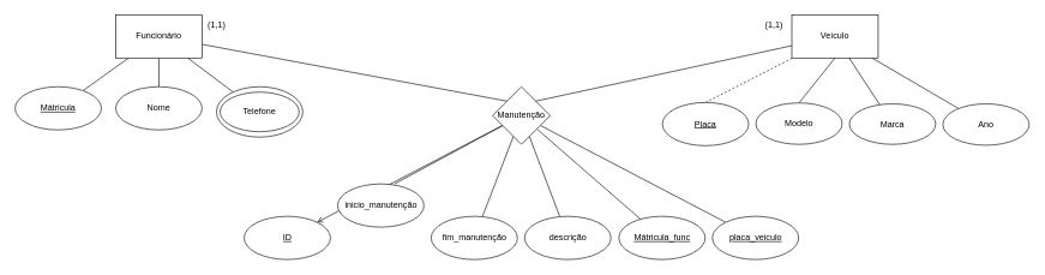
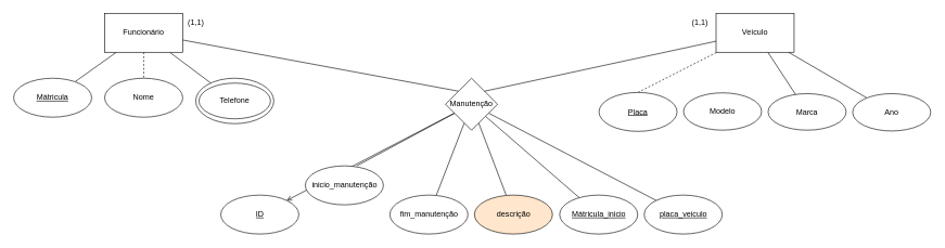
  <mxCell id="0" />
  <mxCell id="1" parent="0" />
- <mxCell id="2" style="rounded=0;orthogonalLoop=1;jettySize=auto;html=1;entryX=0.5;entryY=0;entryDx=0;entryDy=0;elbow=vertical;endArrow=none;endFill=0;" parent="1" source="6" target="9" edge="1"><mxGeometry relative="1" as="geometry" /></mxCell>
+ <mxCell id="2" style="rounded=0;orthogonalLoop=1;jettySize=auto;html=1;entryX=0.5;entryY=0;entryDx=0;entryDy=0;elbow=vertical;endArrow=none;endFill=0;dashed=1;" parent="1" source="6" target="9" edge="1"><mxGeometry relative="1" as="geometry" /></mxCell>
  <mxCell id="3" style="rounded=0;orthogonalLoop=1;jettySize=auto;html=1;elbow=vertical;endArrow=none;endFill=0;" parent="1" source="6" target="7" edge="1"><mxGeometry relative="1" as="geometry" /></mxCell>
  <mxCell id="4" style="rounded=0;orthogonalLoop=1;jettySize=auto;html=1;elbow=vertical;endArrow=none;endFill=0;" edge="1" parent="1" source="6" target="8"><mxGeometry relative="1" as="geometry" /></mxCell>
  <mxCell id="5" style="rounded=0;orthogonalLoop=1;jettySize=auto;html=1;entryX=0;entryY=0;entryDx=0;entryDy=0;endArrow=none;endFill=0;" edge="1" parent="1" source="6" target="17"><mxGeometry relative="1" as="geometry" /></mxCell>
  <mxCell id="6" value="Funcionário" style="rounded=0;whiteSpace=wrap;html=1;" parent="1" vertex="1"><mxGeometry x="160" y="20" width="120" height="60" as="geometry" /></mxCell>
  <mxCell id="7" value="" style="ellipse;whiteSpace=wrap;html=1;" parent="1" vertex="1"><mxGeometry x="300" y="120" width="120" height="70" as="geometry" /></mxCell>
  <mxCell id="8" value="&lt;u&gt;Mátricula&lt;/u&gt;" style="ellipse;whiteSpace=wrap;html=1;" parent="1" vertex="1"><mxGeometry x="20" y="120" width="120" height="60" as="geometry" /></mxCell>
  <mxCell id="9" value="Nome" style="ellipse;whiteSpace=wrap;html=1;" parent="1" vertex="1"><mxGeometry x="160" y="120" width="120" height="60" as="geometry" /></mxCell>
  <mxCell id="10" value="Telefone" style="ellipse;whiteSpace=wrap;html=1;" vertex="1" parent="1"><mxGeometry x="305" y="127.5" width="110" height="55" as="geometry" /></mxCell>
  <mxCell id="11" style="rounded=0;orthogonalLoop=1;jettySize=auto;html=1;elbow=vertical;endArrow=none;endFill=0;" edge="1" parent="1" source="17" target="29"><mxGeometry relative="1" as="geometry" /></mxCell>
  <mxCell id="12" style="rounded=0;orthogonalLoop=1;jettySize=auto;html=1;elbow=vertical;endArrow=none;endFill=0;" edge="1" parent="1" source="17" target="28"><mxGeometry relative="1" as="geometry" /></mxCell>
  <mxCell id="13" style="rounded=0;orthogonalLoop=1;jettySize=auto;html=1;entryX=0.658;entryY=0;entryDx=0;entryDy=0;entryPerimeter=0;endArrow=none;endFill=0;" edge="1" parent="1" source="17" target="34"><mxGeometry relative="1" as="geometry" /></mxCell>
  <mxCell id="14" style="rounded=0;orthogonalLoop=1;jettySize=auto;html=1;endArrow=open;endFill=0;" edge="1" parent="1" source="17" target="33"><mxGeometry relative="1" as="geometry" /></mxCell>
  <mxCell id="15" style="rounded=0;orthogonalLoop=1;jettySize=auto;html=1;endArrow=none;endFill=0;" edge="1" parent="1" source="17" target="32"><mxGeometry relative="1" as="geometry" /></mxCell>
  <mxCell id="16" style="rounded=0;orthogonalLoop=1;jettySize=auto;html=1;endArrow=none;endFill=0;" edge="1" parent="1" source="17" target="35"><mxGeometry relative="1" as="geometry" /></mxCell>
  <mxCell id="17" value="Manutenção" style="rhombus;whiteSpace=wrap;html=1;" vertex="1" parent="1"><mxGeometry x="684" y="120" width="80" height="80" as="geometry" /></mxCell>
  <mxCell id="18" style="rounded=0;orthogonalLoop=1;jettySize=auto;html=1;entryX=1;entryY=0;entryDx=0;entryDy=0;endArrow=none;endFill=0;" edge="1" parent="1" source="21" target="17"><mxGeometry relative="1" as="geometry" /></mxCell>
  <mxCell id="19" style="rounded=0;orthogonalLoop=1;jettySize=auto;html=1;endArrow=none;endFill=0;" edge="1" parent="1" source="21" target="23"><mxGeometry relative="1" as="geometry" /></mxCell>
  <mxCell id="20" style="rounded=0;orthogonalLoop=1;jettySize=auto;html=1;endArrow=none;endFill=0;" edge="1" parent="1" source="21" target="22"><mxGeometry relative="1" as="geometry" /></mxCell>
  <mxCell id="21" value="Veículo" style="rounded=0;whiteSpace=wrap;html=1;" vertex="1" parent="1"><mxGeometry x="1100" y="20" width="120" height="60" as="geometry" /></mxCell>
  <mxCell id="22" value="Ano" style="ellipse;whiteSpace=wrap;html=1;" vertex="1" parent="1"><mxGeometry x="1310" y="143.75" width="120" height="57.5" as="geometry" /></mxCell>
  <mxCell id="23" value="Marca" style="ellipse;whiteSpace=wrap;html=1;" vertex="1" parent="1"><mxGeometry x="1180" y="143.75" width="120" height="56.25" as="geometry" /></mxCell>
- <mxCell id="24" style="rounded=0;orthogonalLoop=1;jettySize=auto;html=1;exitX=0.5;exitY=0;exitDx=0;exitDy=0;entryX=0.5;entryY=1;entryDx=0;entryDy=0;endArrow=none;endFill=0;" edge="1" parent="1" source="25" target="21"><mxGeometry relative="1" as="geometry" /></mxCell>
  <mxCell id="25" value="Modelo" style="ellipse;whiteSpace=wrap;html=1;" vertex="1" parent="1"><mxGeometry x="1050" y="142.5" width="120" height="57.5" as="geometry" /></mxCell>
  <mxCell id="26" style="rounded=0;orthogonalLoop=1;jettySize=auto;html=1;exitX=0.5;exitY=0;exitDx=0;exitDy=0;endArrow=none;endFill=0;dashed=1;" edge="1" parent="1" source="27" target="21"><mxGeometry relative="1" as="geometry" /></mxCell>
  <mxCell id="27" value="&lt;u&gt;Placa&lt;/u&gt;" style="ellipse;whiteSpace=wrap;html=1;" vertex="1" parent="1"><mxGeometry x="920" y="141.88" width="120" height="60" as="geometry" /></mxCell>
- <mxCell id="28" value="descrição" style="ellipse;whiteSpace=wrap;html=1;" vertex="1" parent="1"><mxGeometry x="728.5" y="300" width="120" height="60" as="geometry" /></mxCell>
+ <mxCell id="28" value="descrição" style="ellipse;whiteSpace=wrap;html=1;fillColor=#ffe6cc;" vertex="1" parent="1"><mxGeometry x="728.5" y="300" width="120" height="60" as="geometry" /></mxCell>
  <mxCell id="29" value="fim_manutenção" style="ellipse;whiteSpace=wrap;html=1;" vertex="1" parent="1"><mxGeometry x="598.5" y="300" width="120" height="60" as="geometry" /></mxCell>
  <mxCell id="30" value="(1,1)" style="text;html=1;align=center;verticalAlign=middle;resizable=0;points=[];autosize=1;strokeColor=none;fillColor=none;" vertex="1" parent="1"><mxGeometry x="275" y="20" width="50" height="30" as="geometry" /></mxCell>
  <mxCell id="31" value="(1,1)" style="text;html=1;align=center;verticalAlign=middle;resizable=0;points=[];autosize=1;strokeColor=none;fillColor=none;" vertex="1" parent="1"><mxGeometry x="1050" y="20" width="50" height="30" as="geometry" /></mxCell>
- <mxCell id="32" value="&lt;u&gt;Mátricula_func&lt;/u&gt;" style="ellipse;whiteSpace=wrap;html=1;" vertex="1" parent="1"><mxGeometry x="859.5" y="300" width="120" height="60" as="geometry" /></mxCell>
+ <mxCell id="32" value="&lt;u&gt;Mátricula_inicio&lt;/u&gt;" style="ellipse;whiteSpace=wrap;html=1;" vertex="1" parent="1"><mxGeometry x="859.5" y="300" width="120" height="60" as="geometry" /></mxCell>
  <mxCell id="33" value="&lt;u&gt;ID&lt;/u&gt;" style="ellipse;whiteSpace=wrap;html=1;" vertex="1" parent="1"><mxGeometry x="338.5" y="300" width="120" height="60" as="geometry" /></mxCell>
  <mxCell id="34" value="inicio_manutenção" style="ellipse;whiteSpace=wrap;html=1;" vertex="1" parent="1"><mxGeometry x="468.5" y="255" width="120" height="60" as="geometry" /></mxCell>
  <mxCell id="35" value="&lt;u&gt;placa_veiculo&lt;/u&gt;" style="ellipse;whiteSpace=wrap;html=1;" vertex="1" parent="1"><mxGeometry x="989.5" y="300" width="120" height="60" as="geometry" /></mxCell>
